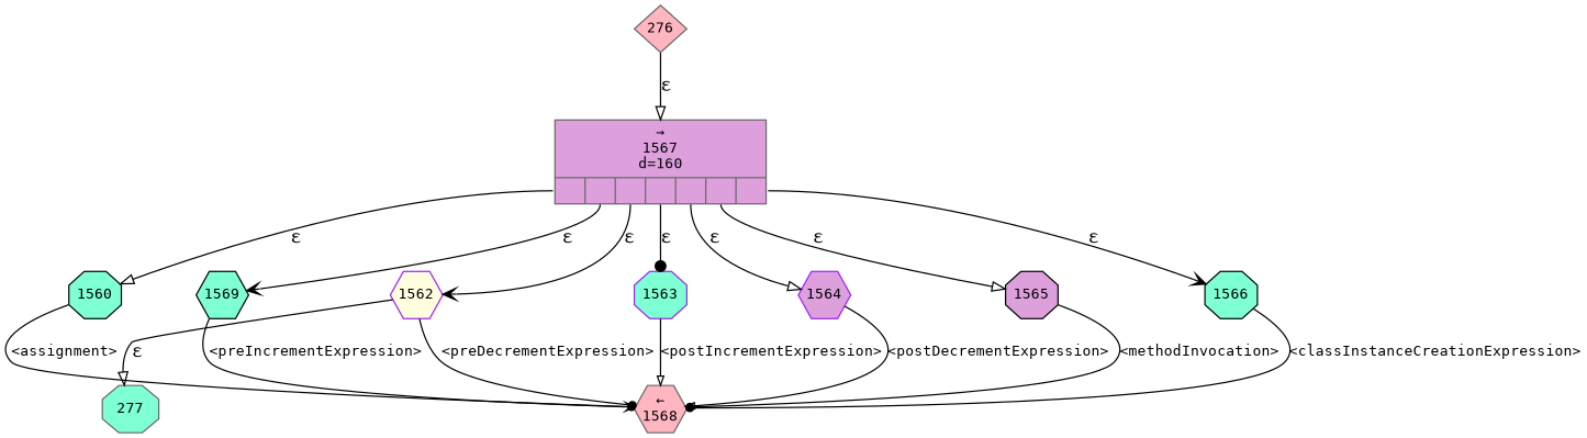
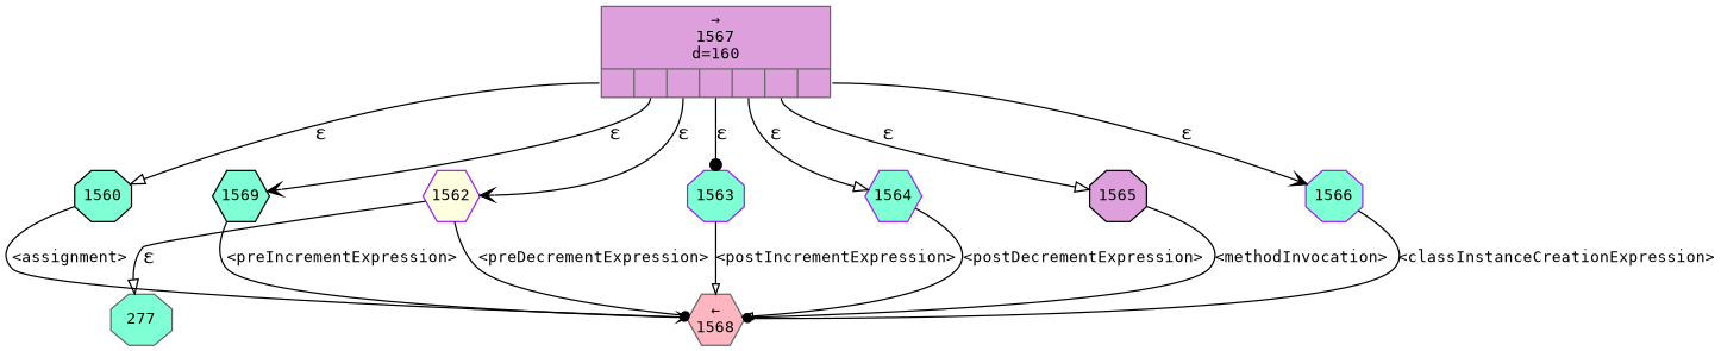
  digraph {
    fontname="DejaVu Sans Mono"
    rankdir=TB
    node [color=gray40 fillcolor=aquamarine fixedsize=true fontname="DejaVu Sans Mono" fontsize=11 shape=octagon style=filled peripheries=1]
    edge [arrowhead=onormal fontname="DejaVu Sans Mono"]
    n1 [label=277 width=.6 peripheries=""]
    n2 [fillcolor=lightpink label="&larr;\n1568" shape=hexagon width=.55]
-   n3 [fillcolor=lightpink label=276 shape=diamond width=.55]
    n4 [fillcolor=plum fixedsize=false label="{&rarr;\n1567\nd=160|{<p0>|<p1>|<p2>|<p3>|<p4>|<p5>|<p6>}}" shape=record]
    n5 [color=black label=1560 width=.55]
    n6 [color=black label=1569 shape=hexagon width=.55]
    n7 [color=purple fillcolor=lightyellow label=1562 shape=hexagon width=.55]
    n8 [color=purple label=1563 width=.55]
-   n9 [color=purple fillcolor=plum label=1564 shape=hexagon width=.55]
+   n9 [color=purple label=1564 shape=hexagon width=.55]
    n10 [color=black fillcolor=plum label=1565 width=.55]
-   n11 [color=black label=1566 width=.55]
-   n3 -> n4 [label="&epsilon;"]
+   n11 [color=purple label=1566 width=.55]
    n4 -> n5 [label="&epsilon;" tailport=p0]
    n4 -> n6 [arrowhead=vee label="&epsilon;" tailport=p1]
    n4 -> n7 [arrowhead=vee label="&epsilon;" tailport=p2]
    n4 -> n8 [arrowhead=dot label="&epsilon;" tailport=p3]
    n4 -> n9 [label="&epsilon;" tailport=p4]
    n4 -> n10 [label="&epsilon;" tailport=p5]
    n4 -> n11 [arrowhead=vee label="&epsilon;" tailport=p6]
    n5 -> n2 [arrowhead=dot arrowsize=.7 fontsize=11 label="<assignment>"]
    n6 -> n2 [arrowhead=vee arrowsize=.7 fontsize=11 label="<preIncrementExpression>"]
    n7 -> n1 [label="&epsilon;"]
    n7 -> n2 [arrowhead=dot arrowsize=.7 fontsize=11 label="<preDecrementExpression>"]
    n8 -> n2 [arrowsize=.7 fontsize=11 label="<postIncrementExpression>"]
    n9 -> n2 [arrowsize=.7 fontsize=11 label="<postDecrementExpression>"]
    n10 -> n2 [arrowhead=dot arrowsize=.7 fontsize=11 label="<methodInvocation>"]
    n11 -> n2 [arrowhead=dot arrowsize=.7 fontsize=11 label="<classInstanceCreationExpression>"]
  }
